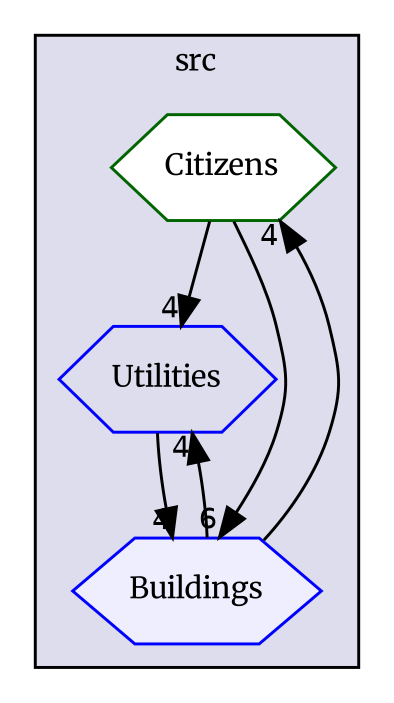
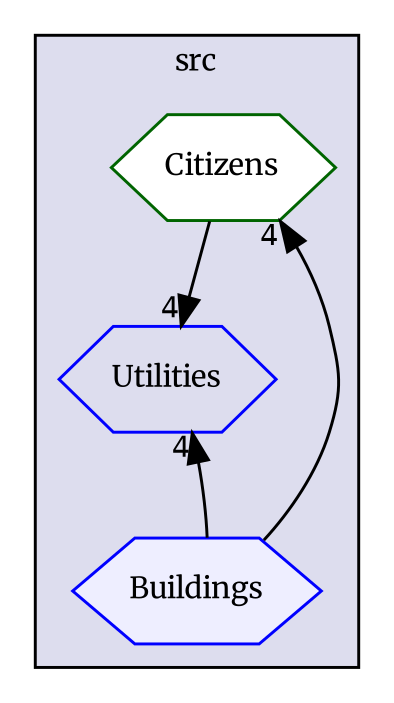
  digraph {
    compound=true
    fontname=Merriweather
    node [color=blue fontname=Merriweather fontsize=10 shape=hexagon style=filled]
    edge [fontname=Merriweather headlabel=4 labeldistance=1.5 labelfontname=Helvetica labelfontsize=10]
    n1 [color=darkgreen fillcolor=white label=Citizens]
    n2 [label=Utilities style=""]
    n3 [fillcolor="#eeeeff" label=Buildings pencolor=black]
    subgraph cluster_1 {
      bgcolor="#ddddee"
      fontsize=10
      label=src
      pencolor=black
      n1
      n2
      n3
    }
    n1 -> n2
-   n1 -> n3 [headlabel=6]
-   n2 -> n3
    n3 -> n1
    n3 -> n2
  }
